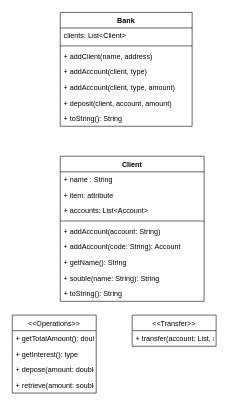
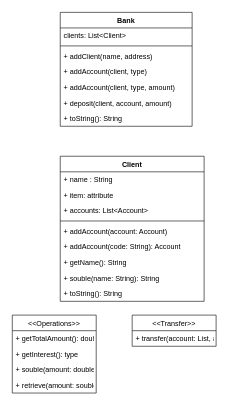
  <mxCell id="0" />
  <mxCell id="1" parent="0" />
  <mxCell id="2" value="Bank" style="swimlane;fontStyle=1;align=center;verticalAlign=top;childLayout=stackLayout;horizontal=1;startSize=26;horizontalStack=0;resizeParent=1;resizeParentMax=0;resizeLast=0;collapsible=1;marginBottom=0;" vertex="1" parent="1"><mxGeometry x="100" y="20" width="220" height="190" as="geometry" /></mxCell>
  <mxCell id="3" value="clients: List&lt;Client&gt;" style="text;strokeColor=none;fillColor=none;align=left;verticalAlign=top;spacingLeft=4;spacingRight=4;overflow=hidden;rotatable=0;points=[[0,0.5],[1,0.5]];portConstraint=eastwest;" vertex="1" parent="2"><mxGeometry y="26" width="220" height="26" as="geometry" /></mxCell>
  <mxCell id="4" value="" style="line;strokeWidth=1;fillColor=none;align=left;verticalAlign=middle;spacingTop=-1;spacingLeft=3;spacingRight=3;rotatable=0;labelPosition=right;points=[];portConstraint=eastwest;strokeColor=inherit;" vertex="1" parent="2"><mxGeometry y="52" width="220" height="8" as="geometry" /></mxCell>
  <mxCell id="5" value="+ addClient(name, address)" style="text;strokeColor=none;fillColor=none;align=left;verticalAlign=top;spacingLeft=4;spacingRight=4;overflow=hidden;rotatable=0;points=[[0,0.5],[1,0.5]];portConstraint=eastwest;" vertex="1" parent="2"><mxGeometry y="60" width="220" height="26" as="geometry" /></mxCell>
  <mxCell id="6" value="+ addAccount(client, type)" style="text;strokeColor=none;fillColor=none;align=left;verticalAlign=top;spacingLeft=4;spacingRight=4;overflow=hidden;rotatable=0;points=[[0,0.5],[1,0.5]];portConstraint=eastwest;" vertex="1" parent="2"><mxGeometry y="86" width="220" height="26" as="geometry" /></mxCell>
  <mxCell id="7" value="+ addAccount(client, type, amount)" style="text;strokeColor=none;fillColor=none;align=left;verticalAlign=top;spacingLeft=4;spacingRight=4;overflow=hidden;rotatable=0;points=[[0,0.5],[1,0.5]];portConstraint=eastwest;" vertex="1" parent="2"><mxGeometry y="112" width="220" height="26" as="geometry" /></mxCell>
  <mxCell id="8" value="+ deposit(client, account, amount)" style="text;strokeColor=none;fillColor=none;align=left;verticalAlign=top;spacingLeft=4;spacingRight=4;overflow=hidden;rotatable=0;points=[[0,0.5],[1,0.5]];portConstraint=eastwest;" vertex="1" parent="2"><mxGeometry y="138" width="220" height="26" as="geometry" /></mxCell>
  <mxCell id="9" value="+ toString(): String" style="text;strokeColor=none;fillColor=none;align=left;verticalAlign=top;spacingLeft=4;spacingRight=4;overflow=hidden;rotatable=0;points=[[0,0.5],[1,0.5]];portConstraint=eastwest;" vertex="1" parent="2"><mxGeometry y="164" width="220" height="26" as="geometry" /></mxCell>
  <mxCell id="10" value="Client" style="swimlane;fontStyle=1;align=center;verticalAlign=top;childLayout=stackLayout;horizontal=1;startSize=26;horizontalStack=0;resizeParent=1;resizeParentMax=0;resizeLast=0;collapsible=1;marginBottom=0;" vertex="1" parent="1"><mxGeometry x="100" y="260" width="240" height="242" as="geometry" /></mxCell>
  <mxCell id="11" value="+ name : String" style="text;strokeColor=none;fillColor=none;align=left;verticalAlign=top;spacingLeft=4;spacingRight=4;overflow=hidden;rotatable=0;points=[[0,0.5],[1,0.5]];portConstraint=eastwest;" vertex="1" parent="10"><mxGeometry y="26" width="240" height="26" as="geometry" /></mxCell>
  <mxCell id="12" value="+ item: attribute" style="text;strokeColor=none;fillColor=none;align=left;verticalAlign=top;spacingLeft=4;spacingRight=4;overflow=hidden;rotatable=0;points=[[0,0.5],[1,0.5]];portConstraint=eastwest;" vertex="1" parent="10"><mxGeometry y="52" width="240" height="26" as="geometry" /></mxCell>
  <mxCell id="13" value="+ accounts: List&lt;Account&gt;" style="text;strokeColor=none;fillColor=none;align=left;verticalAlign=top;spacingLeft=4;spacingRight=4;overflow=hidden;rotatable=0;points=[[0,0.5],[1,0.5]];portConstraint=eastwest;" vertex="1" parent="10"><mxGeometry y="78" width="240" height="26" as="geometry" /></mxCell>
  <mxCell id="14" value="" style="line;strokeWidth=1;fillColor=none;align=left;verticalAlign=middle;spacingTop=-1;spacingLeft=3;spacingRight=3;rotatable=0;labelPosition=right;points=[];portConstraint=eastwest;strokeColor=inherit;" vertex="1" parent="10"><mxGeometry y="104" width="240" height="8" as="geometry" /></mxCell>
- <mxCell id="15" value="+ addAccount(account: String)" style="text;strokeColor=none;fillColor=none;align=left;verticalAlign=top;spacingLeft=4;spacingRight=4;overflow=hidden;rotatable=0;points=[[0,0.5],[1,0.5]];portConstraint=eastwest;" vertex="1" parent="10"><mxGeometry y="112" width="240" height="26" as="geometry" /></mxCell>
+ <mxCell id="15" value="+ addAccount(account: Account)" style="text;strokeColor=none;fillColor=none;align=left;verticalAlign=top;spacingLeft=4;spacingRight=4;overflow=hidden;rotatable=0;points=[[0,0.5],[1,0.5]];portConstraint=eastwest;" vertex="1" parent="10"><mxGeometry y="112" width="240" height="26" as="geometry" /></mxCell>
  <mxCell id="16" value="+ addAccount(code: String): Account" style="text;strokeColor=none;fillColor=none;align=left;verticalAlign=top;spacingLeft=4;spacingRight=4;overflow=hidden;rotatable=0;points=[[0,0.5],[1,0.5]];portConstraint=eastwest;" vertex="1" parent="10"><mxGeometry y="138" width="240" height="26" as="geometry" /></mxCell>
  <mxCell id="17" value="+ getName(): String" style="text;strokeColor=none;fillColor=none;align=left;verticalAlign=top;spacingLeft=4;spacingRight=4;overflow=hidden;rotatable=0;points=[[0,0.5],[1,0.5]];portConstraint=eastwest;" vertex="1" parent="10"><mxGeometry y="164" width="240" height="26" as="geometry" /></mxCell>
  <mxCell id="18" value="+ souble(name: String): String" style="text;strokeColor=none;fillColor=none;align=left;verticalAlign=top;spacingLeft=4;spacingRight=4;overflow=hidden;rotatable=0;points=[[0,0.5],[1,0.5]];portConstraint=eastwest;" vertex="1" parent="10"><mxGeometry y="190" width="240" height="26" as="geometry" /></mxCell>
  <mxCell id="19" value="+ toString(): String" style="text;strokeColor=none;fillColor=none;align=left;verticalAlign=top;spacingLeft=4;spacingRight=4;overflow=hidden;rotatable=0;points=[[0,0.5],[1,0.5]];portConstraint=eastwest;" vertex="1" parent="10"><mxGeometry y="216" width="240" height="26" as="geometry" /></mxCell>
  <mxCell id="20" value="&lt;&lt;Operations&gt;&gt;" style="swimlane;fontStyle=0;childLayout=stackLayout;horizontal=1;startSize=26;fillColor=none;horizontalStack=0;resizeParent=1;resizeParentMax=0;resizeLast=0;collapsible=1;marginBottom=0;" vertex="1" parent="1"><mxGeometry x="20" y="525" width="140" height="130" as="geometry" /></mxCell>
  <mxCell id="21" value="+ getTotalAmount(): double" style="text;strokeColor=none;fillColor=none;align=left;verticalAlign=top;spacingLeft=4;spacingRight=4;overflow=hidden;rotatable=0;points=[[0,0.5],[1,0.5]];portConstraint=eastwest;" vertex="1" parent="20"><mxGeometry y="26" width="140" height="26" as="geometry" /></mxCell>
  <mxCell id="22" value="+ getInterest(): type" style="text;strokeColor=none;fillColor=none;align=left;verticalAlign=top;spacingLeft=4;spacingRight=4;overflow=hidden;rotatable=0;points=[[0,0.5],[1,0.5]];portConstraint=eastwest;" vertex="1" parent="20"><mxGeometry y="52" width="140" height="26" as="geometry" /></mxCell>
- <mxCell id="23" value="+ depose(amount: double)" style="text;strokeColor=none;fillColor=none;align=left;verticalAlign=top;spacingLeft=4;spacingRight=4;overflow=hidden;rotatable=0;points=[[0,0.5],[1,0.5]];portConstraint=eastwest;" vertex="1" parent="20"><mxGeometry y="78" width="140" height="26" as="geometry" /></mxCell>
+ <mxCell id="23" value="+ souble(amount: double)" style="text;strokeColor=none;fillColor=none;align=left;verticalAlign=top;spacingLeft=4;spacingRight=4;overflow=hidden;rotatable=0;points=[[0,0.5],[1,0.5]];portConstraint=eastwest;" vertex="1" parent="20"><mxGeometry y="78" width="140" height="26" as="geometry" /></mxCell>
  <mxCell id="24" value="+ retrieve(amount: souble)" style="text;strokeColor=none;fillColor=none;align=left;verticalAlign=top;spacingLeft=4;spacingRight=4;overflow=hidden;rotatable=0;points=[[0,0.5],[1,0.5]];portConstraint=eastwest;" vertex="1" parent="20"><mxGeometry y="104" width="140" height="26" as="geometry" /></mxCell>
  <mxCell id="25" value="&lt;&lt;Transfer&gt;&gt;" style="swimlane;fontStyle=0;childLayout=stackLayout;horizontal=1;startSize=26;fillColor=none;horizontalStack=0;resizeParent=1;resizeParentMax=0;resizeLast=0;collapsible=1;marginBottom=0;" vertex="1" parent="1"><mxGeometry x="220" y="525" width="140" height="52" as="geometry" /></mxCell>
  <mxCell id="26" value="+ transfer(account: List, amount: double)" style="text;strokeColor=none;fillColor=none;align=left;verticalAlign=top;spacingLeft=4;spacingRight=4;overflow=hidden;rotatable=0;points=[[0,0.5],[1,0.5]];portConstraint=eastwest;" vertex="1" parent="25"><mxGeometry y="26" width="140" height="26" as="geometry" /></mxCell>
